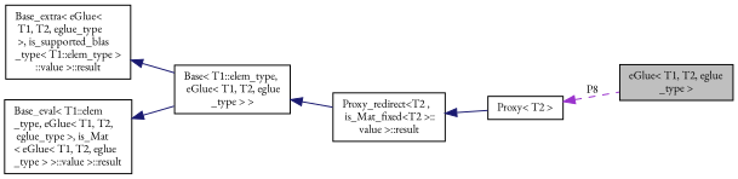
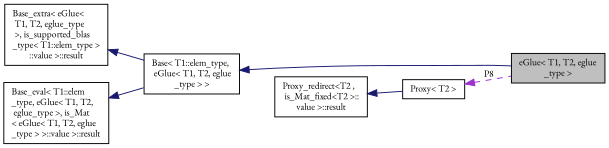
  digraph {
    fontname="EB Garamond"
    rankdir=LR
    node [color=black fillcolor=white fontname="EB Garamond" fontsize=10 shape=record style=filled]
    edge [color=midnightblue dir=back fontname="EB Garamond" fontsize=10 labelfontname=Helvetica labelfontsize=10 style=solid]
    n1 [fillcolor=grey75 fontcolor=black height=0.2 label="eGlue\< T1, T2, eglue\l_type \>" width=0.4]
    n2 [height=0.2 label="Base\< T1::elem_type,\l eGlue\< T1, T2, eglue\l_type \> \>" width=0.4]
    n3 [height=0.2 label="Base_extra\< eGlue\<\l T1, T2, eglue_type\l \>, is_supported_blas\l_type\< T1::elem_type \>\l::value \>::result" width=0.4]
    n4 [height=0.2 label="Base_eval\< T1::elem\l_type, eGlue\< T1, T2,\l eglue_type \>, is_Mat\l\< eGlue\< T1, T2, eglue\l_type \> \>::value \>::result" width=0.4]
    n5 [height=0.2 label="Proxy\< T2 \>" width=0.4]
    n6 [height=0.2 label="Proxy_redirect\<T2 ,\l is_Mat_fixed\<T2 \>::\lvalue \>::result" width=0.4]
-   n2 -> n6
+   n2 -> n1
    n3 -> n2
    n4 -> n2
    n5 -> n1 [color=darkorchid3 label=" P8" style=dashed]
    n6 -> n5
  }
